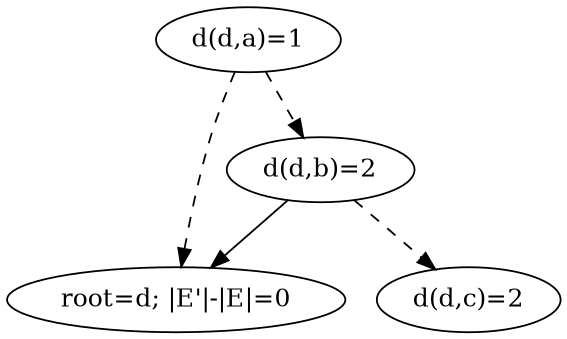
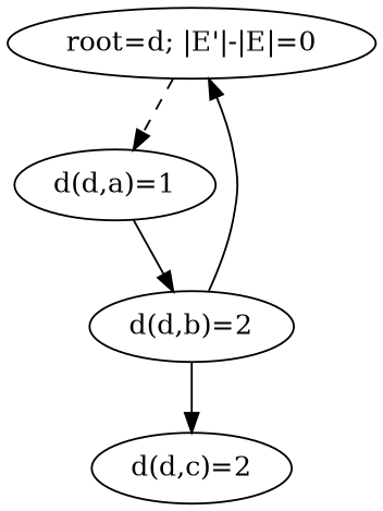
  digraph {
    n1 [label="root=d; |E'|-|E|=0"]
    n2 [label="d(d,a)=1"]
    n3 [label="d(d,b)=2"]
    n4 [label="d(d,c)=2"]
-   n2 -> n1 [style=dashed]
-   n2 -> n3 [style=dashed]
+   n1 -> n2 [style=dashed]
+   n2 -> n3 [style=solid]
    n3 -> n1
-   n3 -> n4 [style=dashed]
+   n3 -> n4
  }
